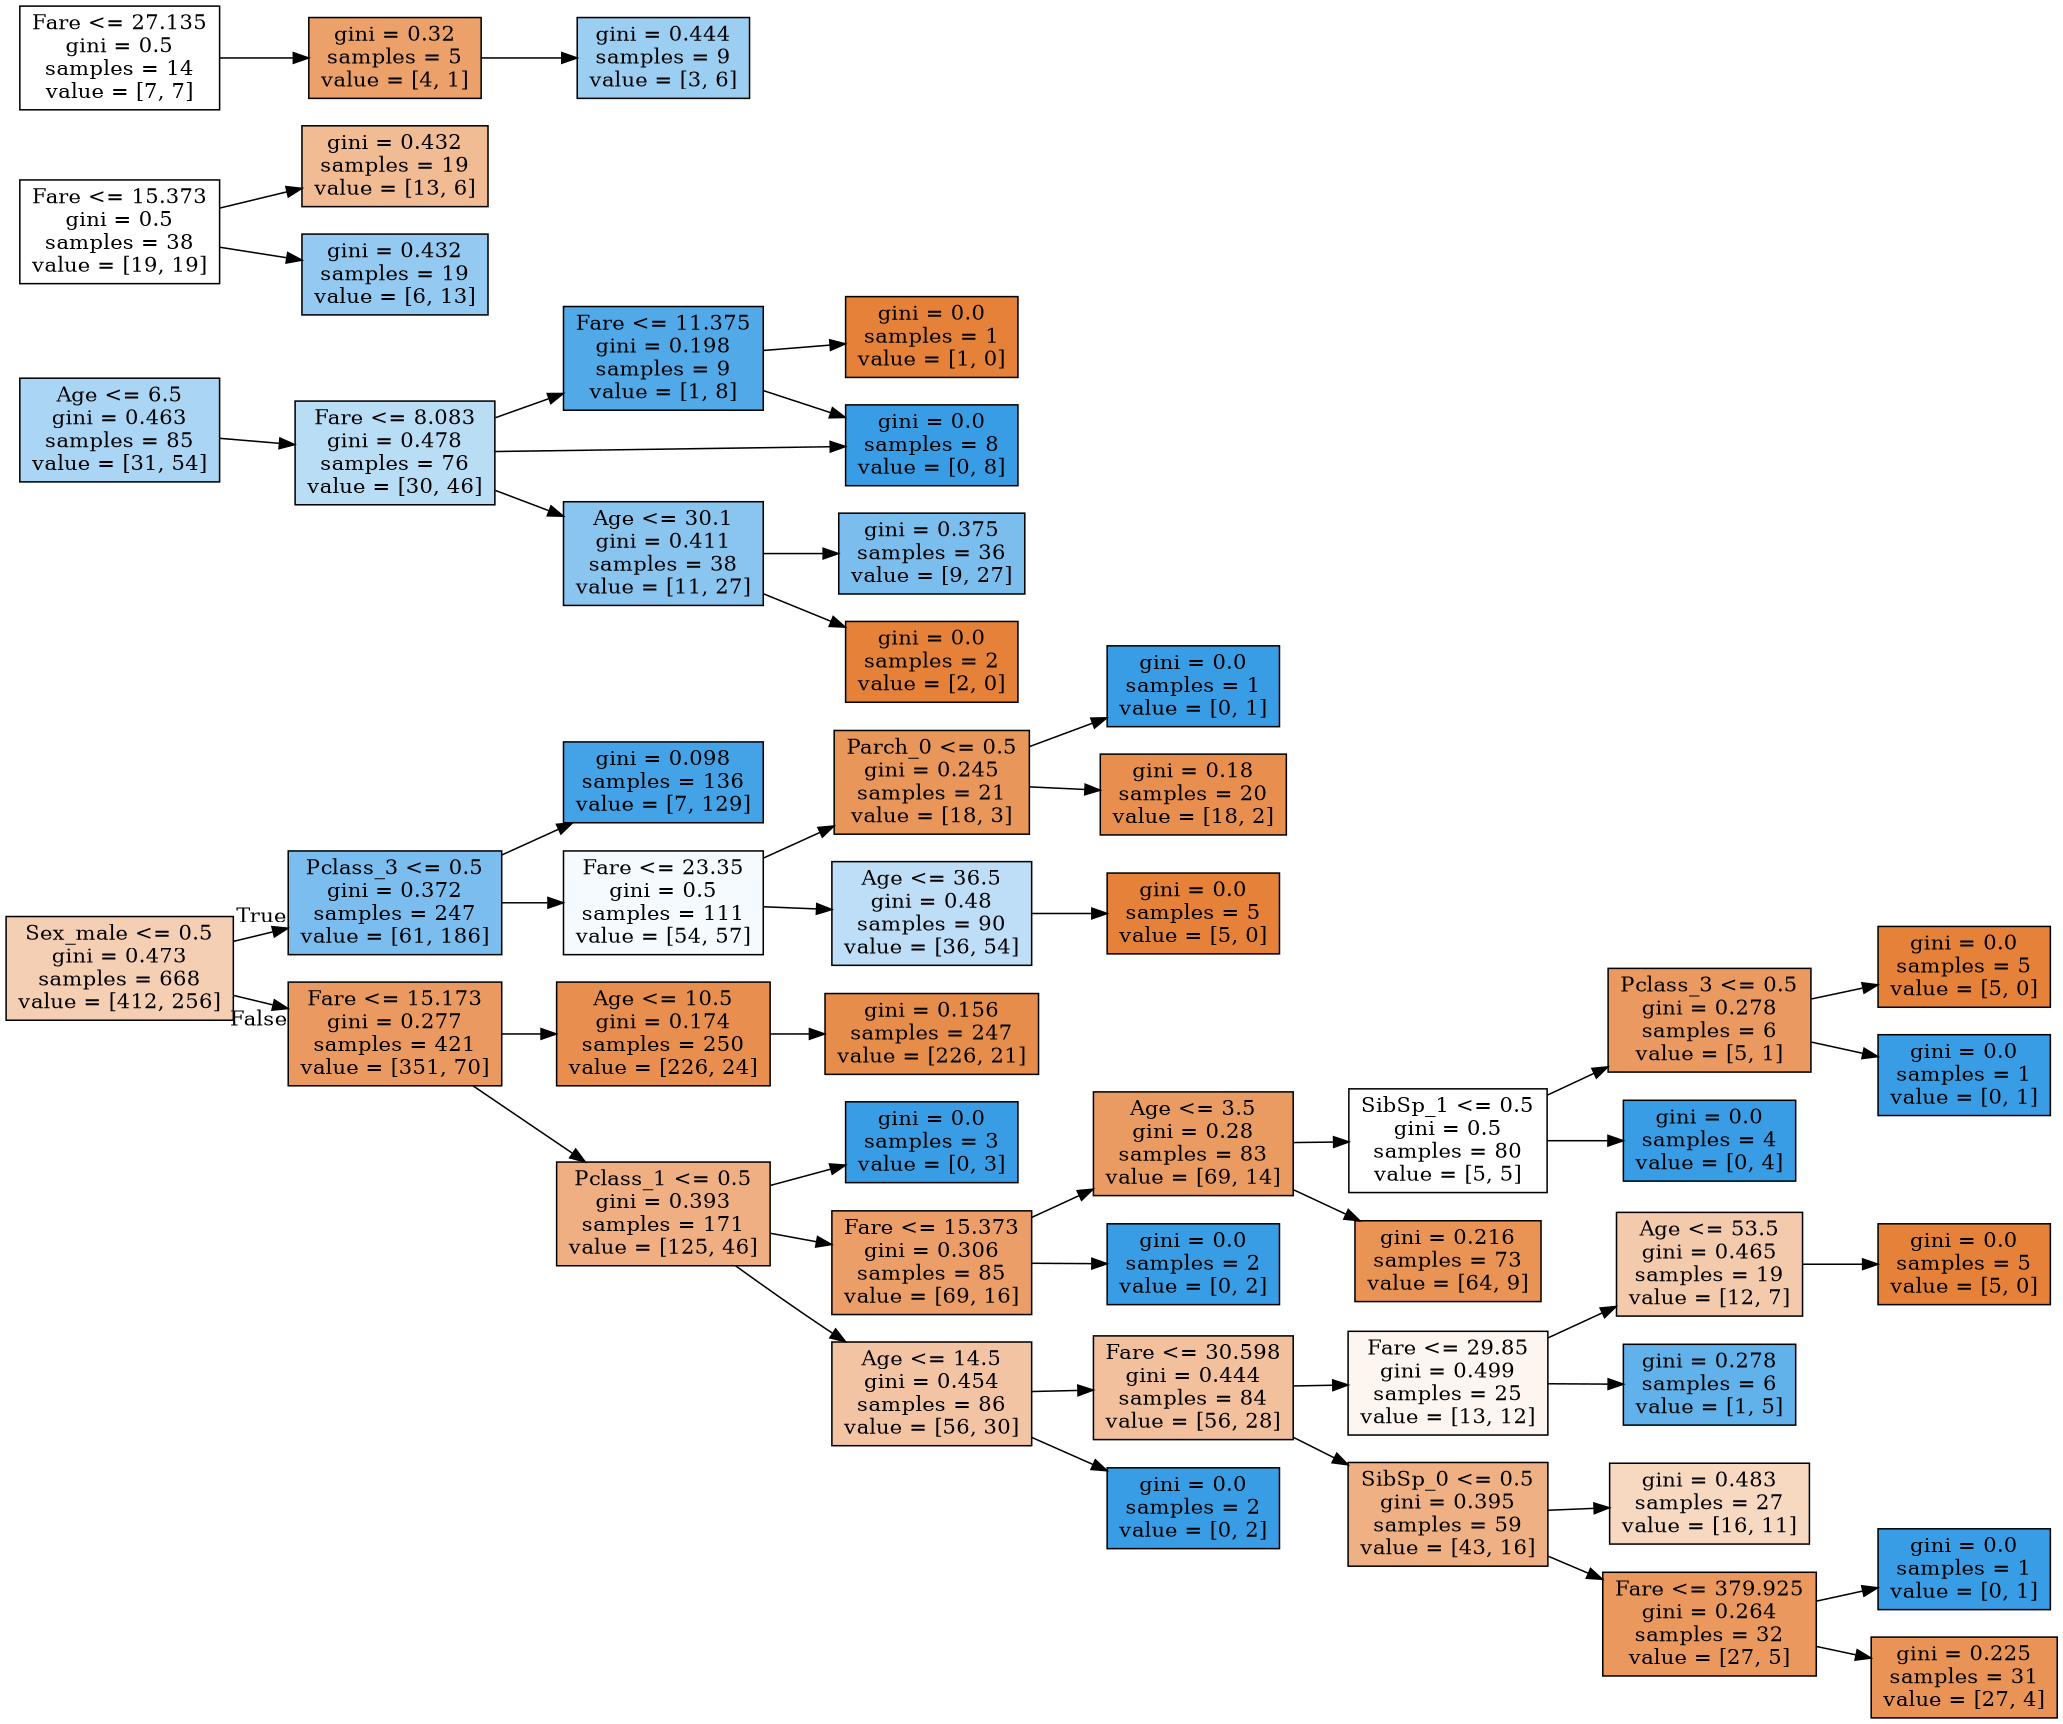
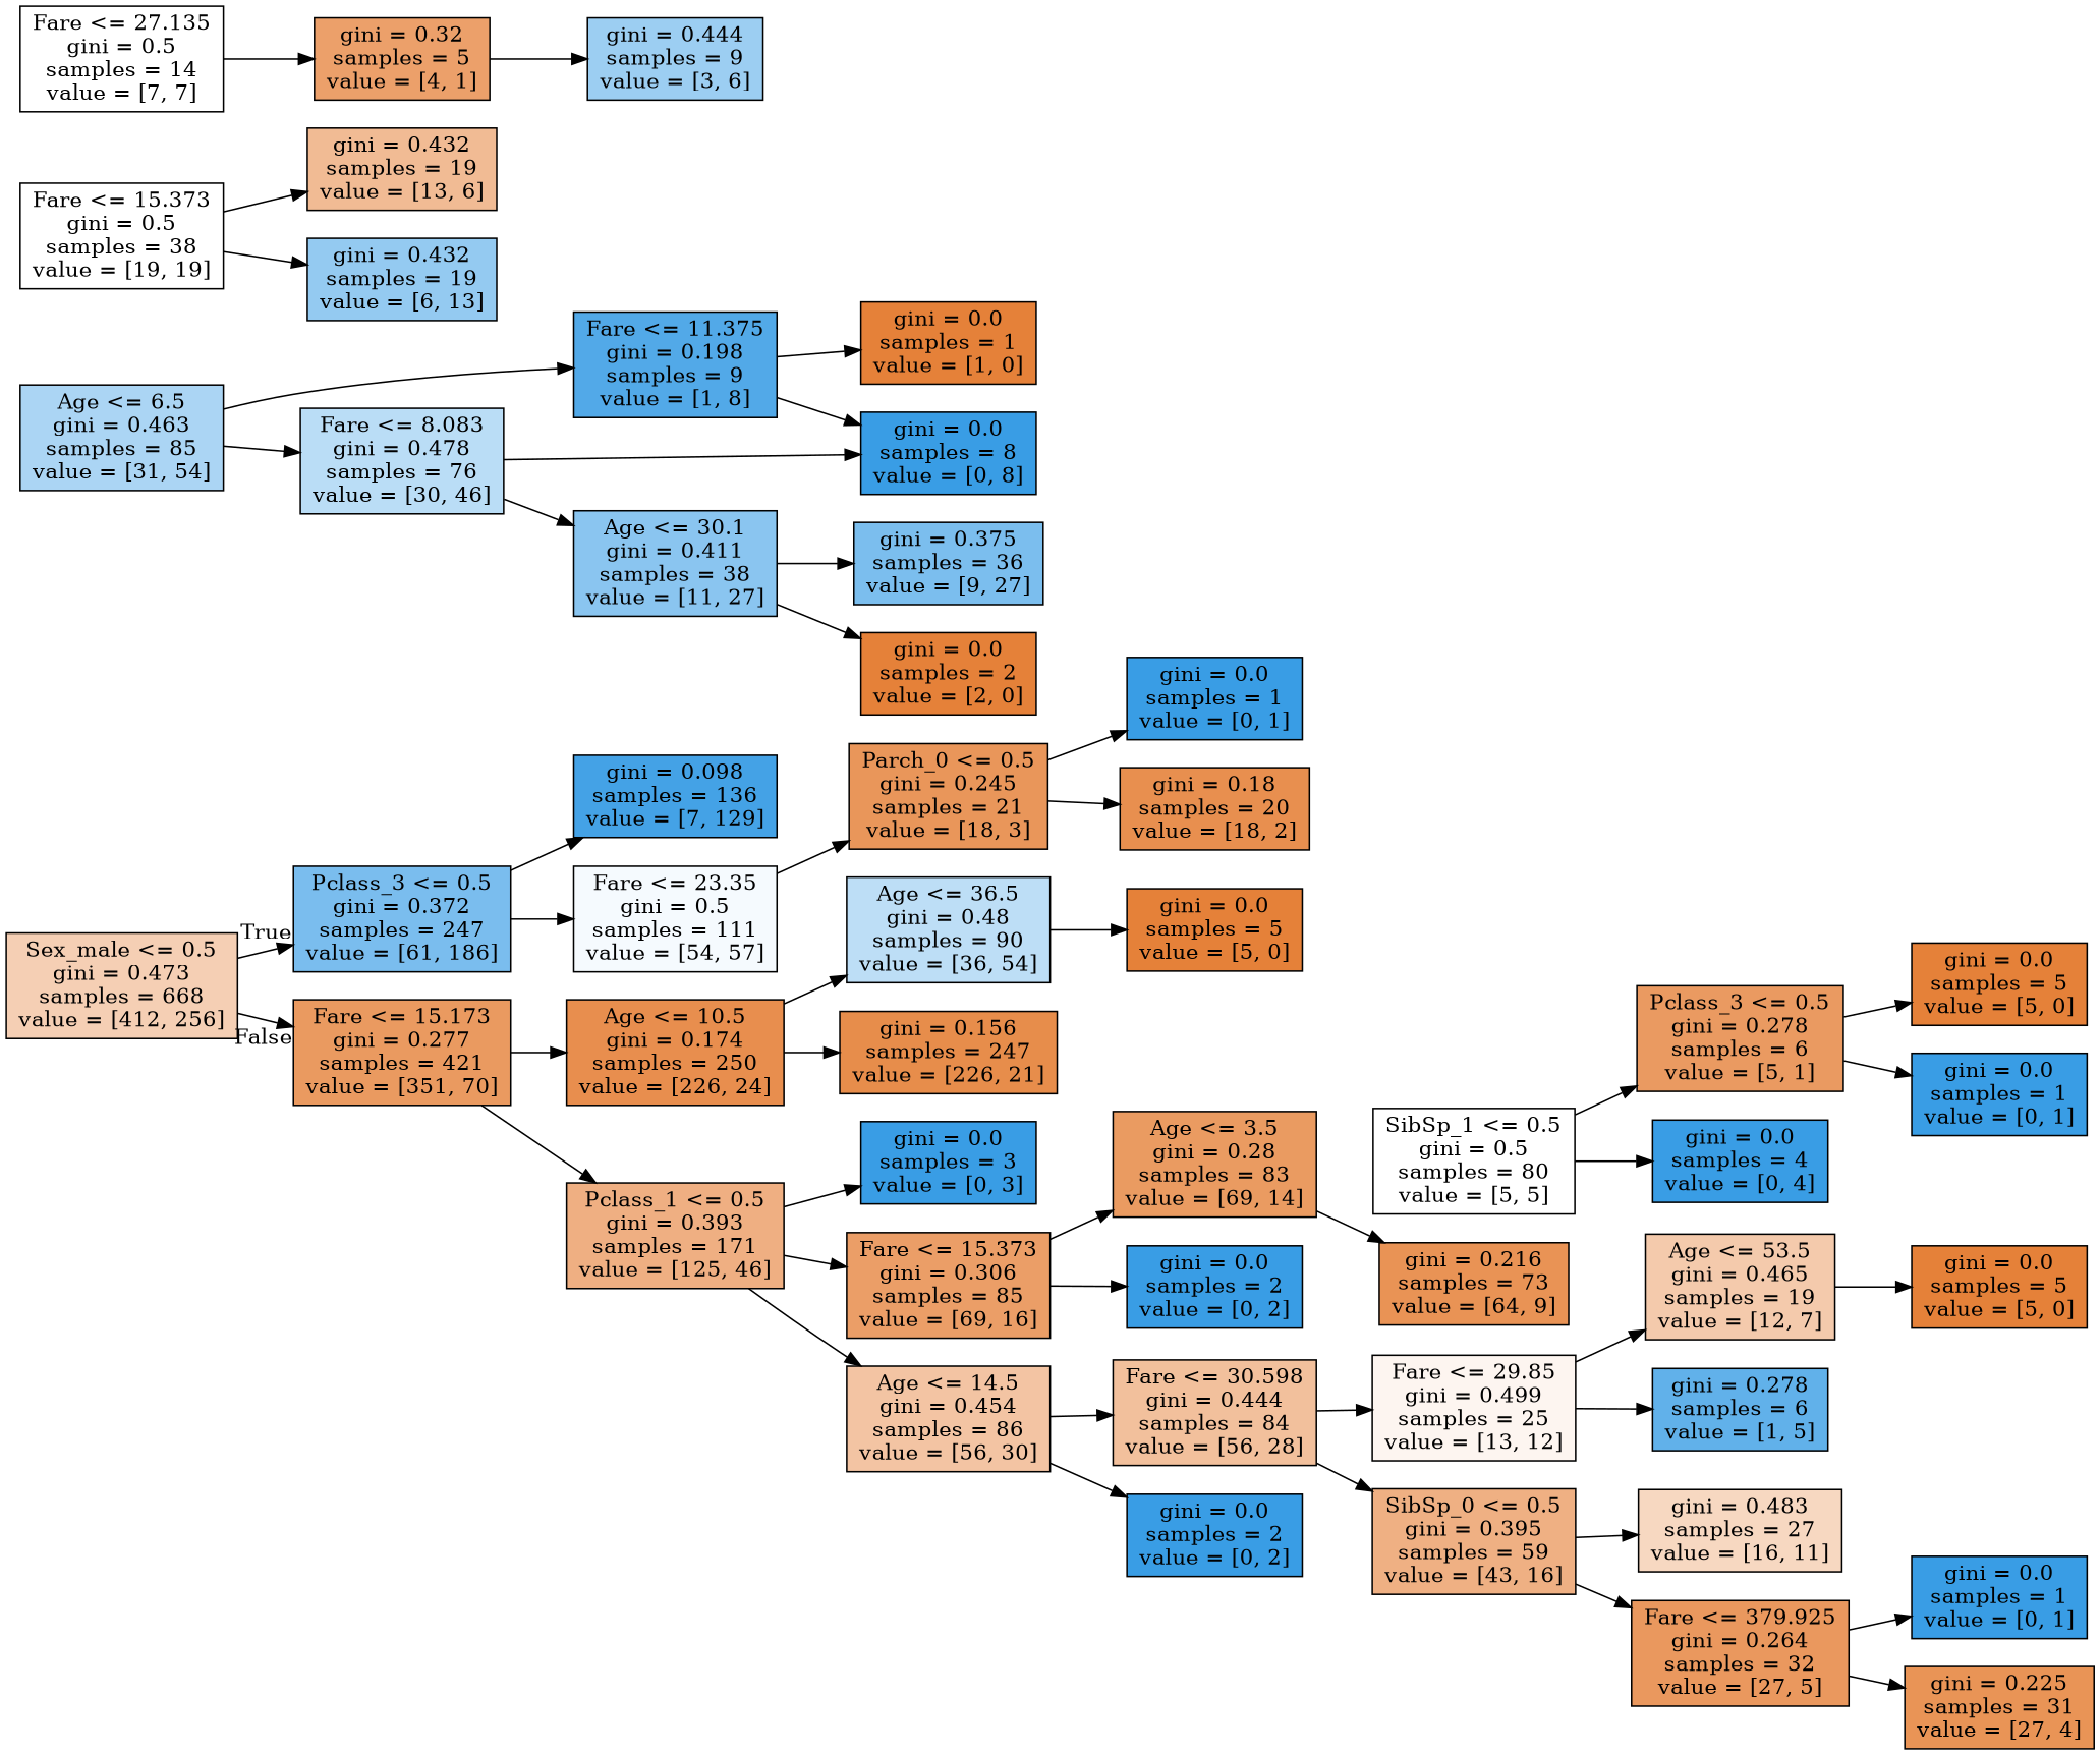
  digraph {
    rankdir=LR
    node [color=black fillcolor="#399de5" shape=box style=filled]
    n1 [fillcolor="#f5cfb4" label="Sex_male <= 0.5\ngini = 0.473\nsamples = 668\nvalue = [412, 256]"]
    n2 [fillcolor="#7abdee" label="Pclass_3 <= 0.5\ngini = 0.372\nsamples = 247\nvalue = [61, 186]"]
    n3 [fillcolor="#ea9a60" label="Fare <= 15.173\ngini = 0.277\nsamples = 421\nvalue = [351, 70]"]
    n4 [fillcolor="#44a2e6" label="gini = 0.098\nsamples = 136\nvalue = [7, 129]"]
    n5 [fillcolor="#f5fafe" label="Fare <= 23.35\ngini = 0.5\nsamples = 111\nvalue = [54, 57]"]
    n6 [fillcolor="#e88e4e" label="Age <= 10.5\ngini = 0.174\nsamples = 250\nvalue = [226, 24]"]
    n7 [fillcolor="#efaf82" label="Pclass_1 <= 0.5\ngini = 0.393\nsamples = 171\nvalue = [125, 46]"]
    n8 [fillcolor="#bddef6" label="Age <= 36.5\ngini = 0.48\nsamples = 90\nvalue = [36, 54]"]
    n9 [fillcolor="#e9965a" label="Parch_0 <= 0.5\ngini = 0.245\nsamples = 21\nvalue = [18, 3]"]
    n10 [fillcolor="#e58139" label="gini = 0.0\nsamples = 5\nvalue = [5, 0]"]
    n11 [fillcolor="#e88f4f" label="gini = 0.18\nsamples = 20\nvalue = [18, 2]"]
    n12 [label="gini = 0.0\nsamples = 1\nvalue = [0, 1]"]
    n13 [fillcolor="#abd5f4" label="Age <= 6.5\ngini = 0.463\nsamples = 85\nvalue = [31, 54]"]
    n14 [fillcolor="#52a9e8" label="Fare <= 11.375\ngini = 0.198\nsamples = 9\nvalue = [1, 8]"]
    n15 [fillcolor="#baddf6" label="Fare <= 8.083\ngini = 0.478\nsamples = 76\nvalue = [30, 46]"]
    n16 [fillcolor="#e58139" label="gini = 0.0\nsamples = 1\nvalue = [1, 0]"]
    n17 [label="gini = 0.0\nsamples = 8\nvalue = [0, 8]"]
    n18 [fillcolor="#8ac5f0" label="Age <= 30.1\ngini = 0.411\nsamples = 38\nvalue = [11, 27]"]
    n19 [fillcolor="#7bbeee" label="gini = 0.375\nsamples = 36\nvalue = [9, 27]"]
    n20 [fillcolor="#e58139" label="gini = 0.0\nsamples = 2\nvalue = [2, 0]"]
    n21 [fillcolor="#ffffff" label="Fare <= 15.373\ngini = 0.5\nsamples = 38\nvalue = [19, 19]"]
    n22 [fillcolor="#f1bb94" label="gini = 0.432\nsamples = 19\nvalue = [13, 6]"]
    n23 [fillcolor="#94caf1" label="gini = 0.432\nsamples = 19\nvalue = [6, 13]"]
    n24 [fillcolor="#e78d4b" label="gini = 0.156\nsamples = 247\nvalue = [226, 21]"]
    n25 [label="gini = 0.0\nsamples = 3\nvalue = [0, 3]"]
    n26 [fillcolor="#eb9e67" label="Fare <= 15.373\ngini = 0.306\nsamples = 85\nvalue = [69, 16]"]
    n27 [fillcolor="#f3c4a3" label="Age <= 14.5\ngini = 0.454\nsamples = 86\nvalue = [56, 30]"]
    n28 [label="gini = 0.0\nsamples = 2\nvalue = [0, 2]"]
    n29 [fillcolor="#ea9b61" label="Age <= 3.5\ngini = 0.28\nsamples = 83\nvalue = [69, 14]"]
    n30 [label="gini = 0.0\nsamples = 2\nvalue = [0, 2]"]
    n31 [fillcolor="#f2c09c" label="Fare <= 30.598\ngini = 0.444\nsamples = 84\nvalue = [56, 28]"]
    n32 [fillcolor="#ffffff" label="SibSp_1 <= 0.5\ngini = 0.5\nsamples = 80\nvalue = [5, 5]"]
    n33 [fillcolor="#e99355" label="gini = 0.216\nsamples = 73\nvalue = [64, 9]"]
    n34 [fillcolor="#ea9a61" label="Pclass_3 <= 0.5\ngini = 0.278\nsamples = 6\nvalue = [5, 1]"]
    n35 [label="gini = 0.0\nsamples = 4\nvalue = [0, 4]"]
    n36 [label="gini = 0.0\nsamples = 1\nvalue = [0, 1]"]
    n37 [fillcolor="#e58139" label="gini = 0.0\nsamples = 5\nvalue = [5, 0]"]
    n38 [fillcolor="#fdf5f0" label="Fare <= 29.85\ngini = 0.499\nsamples = 25\nvalue = [13, 12]"]
    n39 [fillcolor="#efb083" label="SibSp_0 <= 0.5\ngini = 0.395\nsamples = 59\nvalue = [43, 16]"]
    n40 [fillcolor="#f4caac" label="Age <= 53.5\ngini = 0.465\nsamples = 19\nvalue = [12, 7]"]
    n41 [fillcolor="#61b1ea" label="gini = 0.278\nsamples = 6\nvalue = [1, 5]"]
    n42 [fillcolor="#f7d8c1" label="gini = 0.483\nsamples = 27\nvalue = [16, 11]"]
    n43 [fillcolor="#ea985e" label="Fare <= 379.925\ngini = 0.264\nsamples = 32\nvalue = [27, 5]"]
    n44 [fillcolor="#e58139" label="gini = 0.0\nsamples = 5\nvalue = [5, 0]"]
    n45 [fillcolor="#ffffff" label="Fare <= 27.135\ngini = 0.5\nsamples = 14\nvalue = [7, 7]"]
    n46 [fillcolor="#eca06a" label="gini = 0.32\nsamples = 5\nvalue = [4, 1]"]
    n47 [fillcolor="#9ccef2" label="gini = 0.444\nsamples = 9\nvalue = [3, 6]"]
    n48 [fillcolor="#e99456" label="gini = 0.225\nsamples = 31\nvalue = [27, 4]"]
    n49 [label="gini = 0.0\nsamples = 1\nvalue = [0, 1]"]
    n1 -> n2 [headlabel=True labelangle=45 labeldistance=2.5]
    n1 -> n3 [headlabel=False labelangle=-45 labeldistance=2.5]
    n2 -> n4
    n2 -> n5
    n3 -> n6
    n3 -> n7
-   n5 -> n8
+   n6 -> n8
    n5 -> n9
    n6 -> n24
    n7 -> n25
    n7 -> n26
    n7 -> n27
    n8 -> n10
    n9 -> n11
    n9 -> n12
-   n15 -> n14
+   n13 -> n14
    n13 -> n15
    n14 -> n16
    n14 -> n17
    n15 -> n17
    n15 -> n18
    n18 -> n19
    n18 -> n20
    n21 -> n22
    n21 -> n23
    n26 -> n28
    n26 -> n29
    n27 -> n30
    n27 -> n31
-   n29 -> n32
    n29 -> n33
    n31 -> n38
    n31 -> n39
    n32 -> n34
    n32 -> n35
    n34 -> n36
    n34 -> n37
    n38 -> n40
    n38 -> n41
    n39 -> n42
    n39 -> n43
    n40 -> n44
    n43 -> n48
    n43 -> n49
    n45 -> n46
    n46 -> n47
  }
